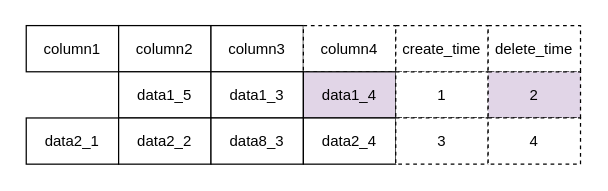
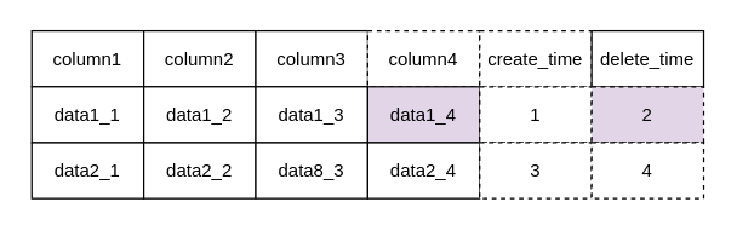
  <mxCell id="0" />
  <mxCell id="1" parent="0" />
  <mxCell id="2" value="column1" style="rounded=0;whiteSpace=wrap;html=1;" vertex="1" parent="1"><mxGeometry x="20" y="20" width="74" height="37" as="geometry" /></mxCell>
  <mxCell id="3" value="column2" style="rounded=0;whiteSpace=wrap;html=1;" vertex="1" parent="1"><mxGeometry x="94" y="20" width="74" height="37" as="geometry" /></mxCell>
  <mxCell id="4" value="column3" style="rounded=0;whiteSpace=wrap;html=1;" vertex="1" parent="1"><mxGeometry x="168" y="20" width="74" height="37" as="geometry" /></mxCell>
  <mxCell id="5" value="column4" style="rounded=0;whiteSpace=wrap;html=1;dashed=1;" vertex="1" parent="1"><mxGeometry x="242" y="20" width="74" height="37" as="geometry" /></mxCell>
  <mxCell id="6" value="create_time" style="rounded=0;whiteSpace=wrap;html=1;dashed=1;" vertex="1" parent="1"><mxGeometry x="316" y="20" width="74" height="37" as="geometry" /></mxCell>
- <mxCell id="7" value="delete_time" style="rounded=0;whiteSpace=wrap;html=1;dashed=1;" vertex="1" parent="1"><mxGeometry x="390" y="20" width="74" height="37" as="geometry" /></mxCell>
- <mxCell id="9" value="data1_5" style="rounded=0;whiteSpace=wrap;html=1;" vertex="1" parent="1"><mxGeometry x="94" y="57" width="74" height="37" as="geometry" /></mxCell>
+ <mxCell id="7" value="delete_time" style="rounded=0;whiteSpace=wrap;html=1;dashed=0;" vertex="1" parent="1"><mxGeometry x="390" y="20" width="74" height="37" as="geometry" /></mxCell>
+ <mxCell id="8" value="data1_1" style="rounded=0;whiteSpace=wrap;html=1;" vertex="1" parent="1"><mxGeometry x="20" y="57" width="74" height="37" as="geometry" /></mxCell>
+ <mxCell id="9" value="data1_2" style="rounded=0;whiteSpace=wrap;html=1;" vertex="1" parent="1"><mxGeometry x="94" y="57" width="74" height="37" as="geometry" /></mxCell>
  <mxCell id="10" value="data1_3" style="rounded=0;whiteSpace=wrap;html=1;" vertex="1" parent="1"><mxGeometry x="168" y="57" width="74" height="37" as="geometry" /></mxCell>
  <mxCell id="11" value="data1_4" style="rounded=0;whiteSpace=wrap;html=1;fillColor=#e1d5e7;" vertex="1" parent="1"><mxGeometry x="242" y="57" width="74" height="37" as="geometry" /></mxCell>
  <mxCell id="12" value="1" style="rounded=0;whiteSpace=wrap;html=1;dashed=1;" vertex="1" parent="1"><mxGeometry x="316" y="57" width="74" height="37" as="geometry" /></mxCell>
  <mxCell id="13" value="2" style="rounded=0;whiteSpace=wrap;html=1;dashed=1;fillColor=#e1d5e7;" vertex="1" parent="1"><mxGeometry x="390" y="57" width="74" height="37" as="geometry" /></mxCell>
  <mxCell id="14" value="data2_1" style="rounded=0;whiteSpace=wrap;html=1;" vertex="1" parent="1"><mxGeometry x="20" y="94" width="74" height="37" as="geometry" /></mxCell>
  <mxCell id="15" value="data2_2" style="rounded=0;whiteSpace=wrap;html=1;" vertex="1" parent="1"><mxGeometry x="94" y="94" width="74" height="37" as="geometry" /></mxCell>
  <mxCell id="16" value="data8_3" style="rounded=0;whiteSpace=wrap;html=1;" vertex="1" parent="1"><mxGeometry x="168" y="94" width="74" height="37" as="geometry" /></mxCell>
  <mxCell id="17" value="data2_4" style="rounded=0;whiteSpace=wrap;html=1;" vertex="1" parent="1"><mxGeometry x="242" y="94" width="74" height="37" as="geometry" /></mxCell>
  <mxCell id="18" value="3" style="rounded=0;whiteSpace=wrap;html=1;dashed=1;" vertex="1" parent="1"><mxGeometry x="316" y="94" width="74" height="37" as="geometry" /></mxCell>
  <mxCell id="19" value="4" style="rounded=0;whiteSpace=wrap;html=1;dashed=1;" vertex="1" parent="1"><mxGeometry x="390" y="94" width="74" height="37" as="geometry" /></mxCell>
